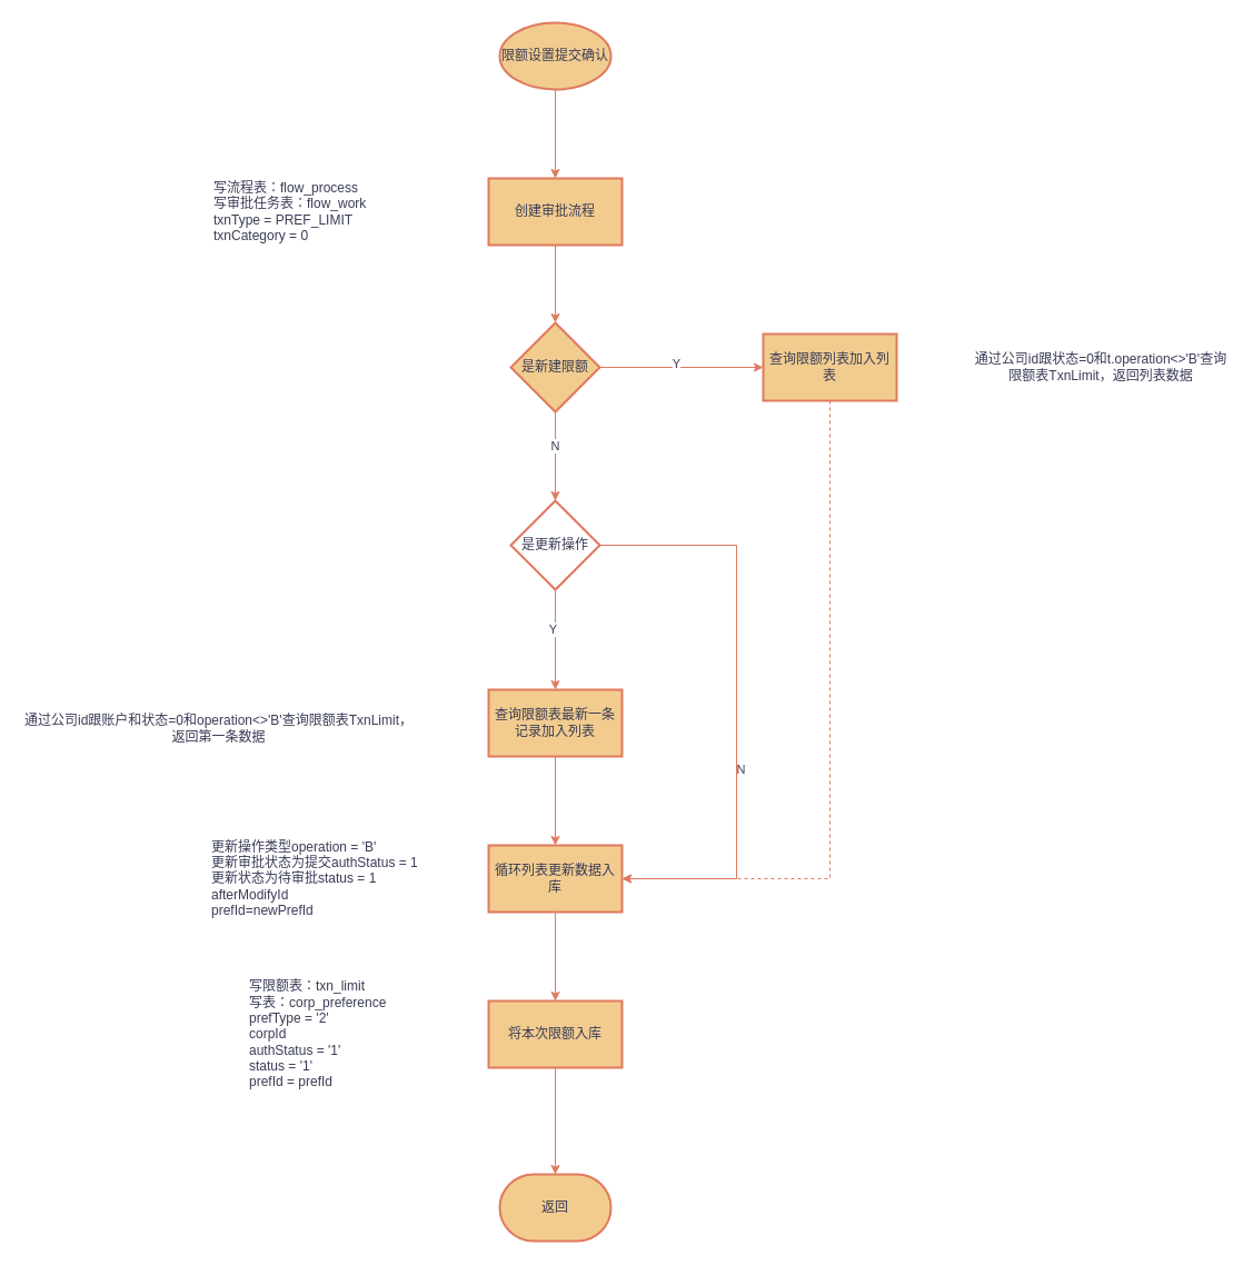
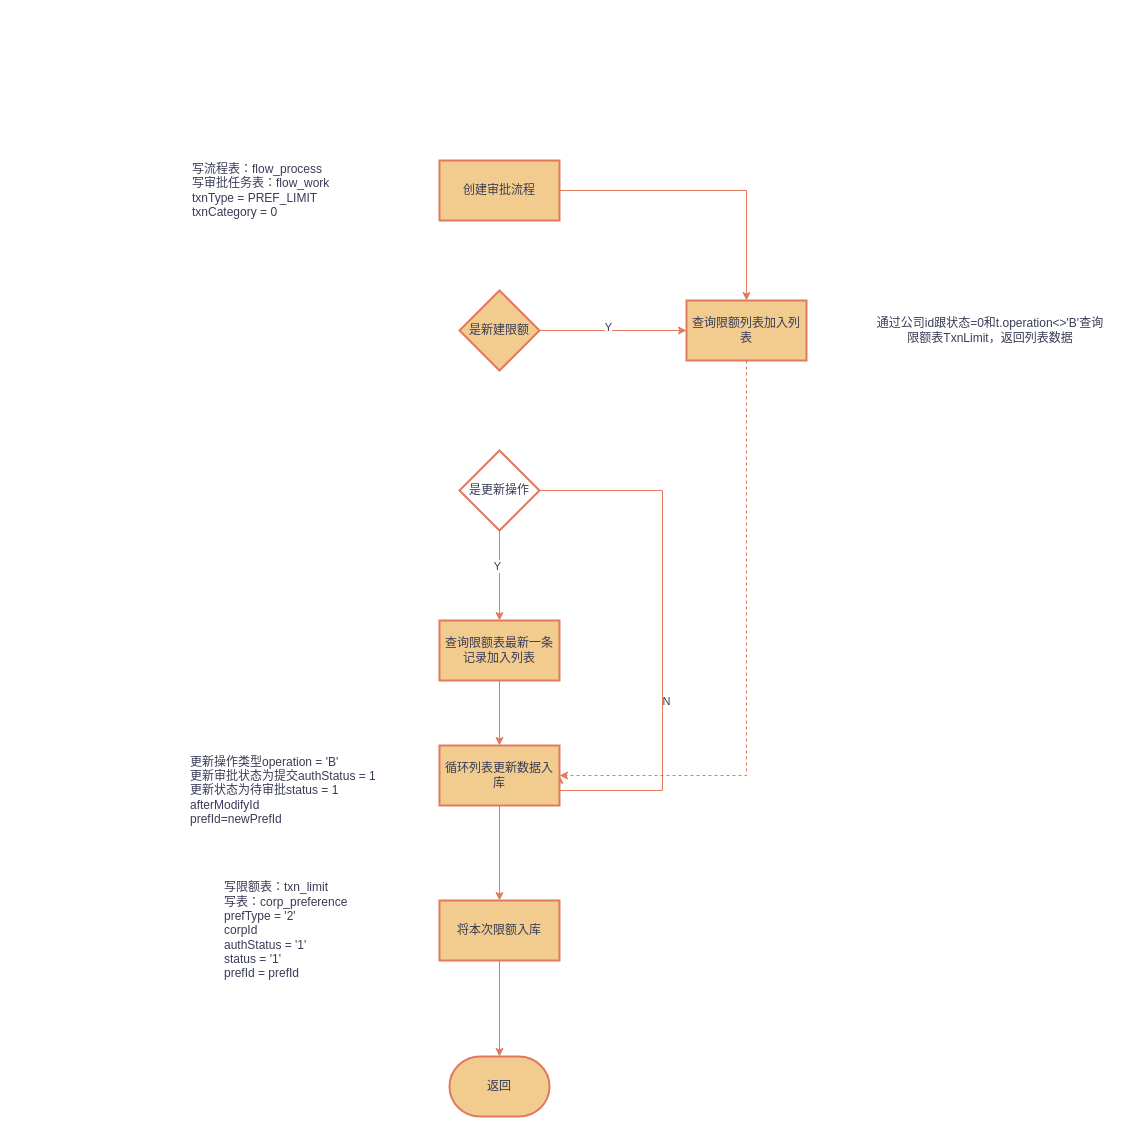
  <mxCell id="0" />
  <mxCell id="1" parent="0" />
- <mxCell id="2" value="" style="edgeStyle=orthogonalEdgeStyle;rounded=0;orthogonalLoop=1;jettySize=auto;html=1;strokeColor=#E07A5F;fontColor=#393C56;fillColor=#F2CC8F;" edge="1" parent="1" source="3" target="5"><mxGeometry relative="1" as="geometry" /></mxCell>
- <mxCell id="3" value="限额设置提交确认" style="strokeWidth=2;html=1;shape=mxgraph.flowchart.start_1;whiteSpace=wrap;labelBackgroundColor=none;fillColor=#F2CC8F;strokeColor=#E07A5F;fontColor=#393C56;" vertex="1" parent="1"><mxGeometry x="449" y="20" width="100" height="60" as="geometry" /></mxCell>
- <mxCell id="4" value="" style="edgeStyle=orthogonalEdgeStyle;rounded=0;orthogonalLoop=1;jettySize=auto;html=1;strokeColor=#E07A5F;fontColor=#393C56;fillColor=#F2CC8F;" edge="1" parent="1" source="5" target="10"><mxGeometry relative="1" as="geometry" /></mxCell>
+ <mxCell id="4" value="" style="edgeStyle=orthogonalEdgeStyle;rounded=0;orthogonalLoop=1;jettySize=auto;html=1;strokeColor=#E07A5F;fontColor=#393C56;fillColor=#F2CC8F;" edge="1" parent="1" source="5" target="12"><mxGeometry relative="1" as="geometry" /></mxCell>
  <mxCell id="5" value="创建审批流程" style="whiteSpace=wrap;html=1;fillColor=#F2CC8F;strokeColor=#E07A5F;fontColor=#393C56;strokeWidth=2;labelBackgroundColor=none;" vertex="1" parent="1"><mxGeometry x="439" y="160" width="120" height="60" as="geometry" /></mxCell>
  <mxCell id="6" style="edgeStyle=orthogonalEdgeStyle;rounded=0;orthogonalLoop=1;jettySize=auto;html=1;exitX=1;exitY=0.5;exitDx=0;exitDy=0;strokeColor=#E07A5F;fontColor=#393C56;fillColor=#F2CC8F;" edge="1" parent="1" source="10" target="12"><mxGeometry relative="1" as="geometry" /></mxCell>
  <mxCell id="7" value="Y" style="edgeLabel;html=1;align=center;verticalAlign=middle;resizable=0;points=[];strokeColor=#E07A5F;fontColor=#393C56;fillColor=#F2CC8F;" vertex="1" connectable="0" parent="6"><mxGeometry x="-0.075" y="4" relative="1" as="geometry"><mxPoint as="offset" /></mxGeometry></mxCell>
- <mxCell id="8" value="" style="edgeStyle=orthogonalEdgeStyle;rounded=0;orthogonalLoop=1;jettySize=auto;html=1;strokeColor=#E07A5F;fontColor=#393C56;fillColor=#F2CC8F;" edge="1" parent="1" source="10" target="17"><mxGeometry relative="1" as="geometry" /></mxCell>
- <mxCell id="9" value="N" style="edgeLabel;html=1;align=center;verticalAlign=middle;resizable=0;points=[];strokeColor=#E07A5F;fontColor=#393C56;fillColor=#F2CC8F;" vertex="1" connectable="0" parent="8"><mxGeometry x="-0.25" y="-1" relative="1" as="geometry"><mxPoint as="offset" /></mxGeometry></mxCell>
  <mxCell id="10" value="是新建限额" style="rhombus;whiteSpace=wrap;html=1;fillColor=#F2CC8F;strokeColor=#E07A5F;fontColor=#393C56;strokeWidth=2;labelBackgroundColor=none;" vertex="1" parent="1"><mxGeometry x="459" y="290" width="80" height="80" as="geometry" /></mxCell>
  <mxCell id="11" style="edgeStyle=orthogonalEdgeStyle;rounded=0;orthogonalLoop=1;jettySize=auto;html=1;exitX=0.5;exitY=1;exitDx=0;exitDy=0;entryX=1;entryY=0.5;entryDx=0;entryDy=0;strokeColor=#E07A5F;fontColor=#393C56;fillColor=#F2CC8F;dashed=1;" edge="1" parent="1" source="12" target="21"><mxGeometry relative="1" as="geometry" /></mxCell>
  <mxCell id="12" value="查询限额列表加入列表" style="whiteSpace=wrap;html=1;fillColor=#F2CC8F;strokeColor=#E07A5F;fontColor=#393C56;strokeWidth=2;labelBackgroundColor=none;" vertex="1" parent="1"><mxGeometry x="686" y="300" width="120" height="60" as="geometry" /></mxCell>
  <mxCell id="13" value="" style="edgeStyle=orthogonalEdgeStyle;rounded=0;orthogonalLoop=1;jettySize=auto;html=1;strokeColor=#E07A5F;fontColor=#393C56;fillColor=#F2CC8F;" edge="1" parent="1" source="17" target="19"><mxGeometry relative="1" as="geometry" /></mxCell>
  <mxCell id="14" value="Y" style="edgeLabel;html=1;align=center;verticalAlign=middle;resizable=0;points=[];strokeColor=#E07A5F;fontColor=#393C56;fillColor=#F2CC8F;" vertex="1" connectable="0" parent="13"><mxGeometry x="-0.222" y="-3" relative="1" as="geometry"><mxPoint as="offset" /></mxGeometry></mxCell>
  <mxCell id="15" style="edgeStyle=orthogonalEdgeStyle;rounded=0;orthogonalLoop=1;jettySize=auto;html=1;entryX=1;entryY=0.5;entryDx=0;entryDy=0;strokeColor=#E07A5F;fontColor=#393C56;fillColor=#F2CC8F;" edge="1" parent="1" source="17" target="21"><mxGeometry relative="1" as="geometry"><Array as="points"><mxPoint x="662" y="490" /><mxPoint x="662" y="790" /></Array></mxGeometry></mxCell>
  <mxCell id="16" value="N" style="edgeLabel;html=1;align=center;verticalAlign=middle;resizable=0;points=[];strokeColor=#E07A5F;fontColor=#393C56;fillColor=#F2CC8F;" vertex="1" connectable="0" parent="15"><mxGeometry x="0.232" y="3" relative="1" as="geometry"><mxPoint as="offset" /></mxGeometry></mxCell>
  <mxCell id="17" value="是更新操作" style="rhombus;whiteSpace=wrap;html=1;fillColor=#ffffff;strokeColor=#E07A5F;fontColor=#393C56;strokeWidth=2;labelBackgroundColor=none;" vertex="1" parent="1"><mxGeometry x="459" y="450" width="80" height="80" as="geometry" /></mxCell>
  <mxCell id="18" value="" style="edgeStyle=orthogonalEdgeStyle;rounded=0;orthogonalLoop=1;jettySize=auto;html=1;strokeColor=#E07A5F;fontColor=#393C56;fillColor=#F2CC8F;" edge="1" parent="1" source="19" target="21"><mxGeometry relative="1" as="geometry" /></mxCell>
  <mxCell id="19" value="查询限额表最新一条记录加入列表" style="whiteSpace=wrap;html=1;fillColor=#F2CC8F;strokeColor=#E07A5F;fontColor=#393C56;strokeWidth=2;labelBackgroundColor=none;" vertex="1" parent="1"><mxGeometry x="439" y="620" width="120" height="60" as="geometry" /></mxCell>
  <mxCell id="20" value="" style="edgeStyle=orthogonalEdgeStyle;rounded=0;orthogonalLoop=1;jettySize=auto;html=1;strokeColor=#E07A5F;fontColor=#393C56;fillColor=#F2CC8F;" edge="1" parent="1" source="21" target="23"><mxGeometry relative="1" as="geometry" /></mxCell>
- <mxCell id="21" value="循环列表更新数据入库" style="whiteSpace=wrap;html=1;fillColor=#F2CC8F;strokeColor=#E07A5F;fontColor=#393C56;strokeWidth=2;labelBackgroundColor=none;" vertex="1" parent="1"><mxGeometry x="439" y="760" width="120" height="60" as="geometry" /></mxCell>
+ <mxCell id="21" value="循环列表更新数据入库" style="whiteSpace=wrap;html=1;fillColor=#F2CC8F;strokeColor=#E07A5F;fontColor=#393C56;strokeWidth=2;labelBackgroundColor=none;" vertex="1" parent="1"><mxGeometry x="439" y="745" width="120" height="60" as="geometry" /></mxCell>
  <mxCell id="22" style="edgeStyle=orthogonalEdgeStyle;rounded=0;orthogonalLoop=1;jettySize=auto;html=1;exitX=0.5;exitY=1;exitDx=0;exitDy=0;strokeColor=#E07A5F;fontColor=#393C56;fillColor=#F2CC8F;" edge="1" parent="1" source="23" target="24"><mxGeometry relative="1" as="geometry" /></mxCell>
  <mxCell id="23" value="将本次限额入库" style="whiteSpace=wrap;html=1;fillColor=#F2CC8F;strokeColor=#E07A5F;fontColor=#393C56;strokeWidth=2;labelBackgroundColor=none;" vertex="1" parent="1"><mxGeometry x="439" y="900" width="120" height="60" as="geometry" /></mxCell>
  <mxCell id="24" value="返回" style="strokeWidth=2;html=1;shape=mxgraph.flowchart.terminator;whiteSpace=wrap;strokeColor=#E07A5F;fontColor=#393C56;fillColor=#F2CC8F;" vertex="1" parent="1"><mxGeometry x="449" y="1056" width="100" height="60" as="geometry" /></mxCell>
  <mxCell id="25" value="写&lt;span style=&quot;background-color: initial;&quot;&gt;流程表：flow_process&lt;/span&gt;&lt;div&gt;写审批任务表：flow_work&lt;div&gt;txnType = PREF_LIMIT&lt;/div&gt;&lt;div&gt;txnCategory = 0&lt;/div&gt;&lt;/div&gt;" style="text;html=1;align=left;verticalAlign=middle;whiteSpace=wrap;rounded=0;fontColor=#393C56;" vertex="1" parent="1"><mxGeometry x="190" y="129.5" width="152" height="121" as="geometry" /></mxCell>
  <mxCell id="26" value="通过公司id跟状态=0和t.operation&amp;lt;&amp;gt;'B'查询限额表TxnLimit，返回列表数据" style="text;html=1;align=center;verticalAlign=middle;whiteSpace=wrap;rounded=0;fontColor=#393C56;" vertex="1" parent="1"><mxGeometry x="875" y="282" width="230" height="96" as="geometry" /></mxCell>
- <mxCell id="27" value="通过公司id跟账户和状态=0和operation&amp;lt;&amp;gt;'B'查询限额表TxnLimit，返回第一条数据" style="text;html=1;align=center;verticalAlign=middle;whiteSpace=wrap;rounded=0;fontColor=#393C56;" vertex="1" parent="1"><mxGeometry x="20" y="620" width="353" height="69" as="geometry" /></mxCell>
  <mxCell id="28" value="&lt;div&gt;更新操作类型operation = 'B'&lt;/div&gt;&lt;div&gt;更新审批状态为提交authStatus = 1&lt;/div&gt;&lt;div&gt;更新状态为待审批status = 1&lt;/div&gt;&lt;div&gt;afterModifyId&amp;nbsp;&lt;br&gt;&lt;/div&gt;&lt;div&gt;prefId=&lt;span style=&quot;background-color: initial;&quot;&gt;newPrefId&lt;/span&gt;&lt;/div&gt;" style="text;html=1;align=left;verticalAlign=middle;whiteSpace=wrap;rounded=0;fontColor=#393C56;" vertex="1" parent="1"><mxGeometry x="188" y="755.25" width="236" height="69.5" as="geometry" /></mxCell>
  <mxCell id="29" value="&lt;div&gt;写限额表：txn_limit&lt;/div&gt;&lt;div&gt;写表：corp_preference&lt;/div&gt;&lt;div&gt;prefType = '2'&lt;/div&gt;&lt;div&gt;corpId&lt;/div&gt;&lt;div&gt;authStatus = '1'&lt;/div&gt;&lt;div&gt;status = '1'&lt;/div&gt;&lt;div&gt;prefId = prefId&lt;/div&gt;" style="text;html=1;align=left;verticalAlign=middle;whiteSpace=wrap;rounded=0;fontColor=#393C56;" vertex="1" parent="1"><mxGeometry x="222" y="864" width="198" height="132" as="geometry" /></mxCell>
